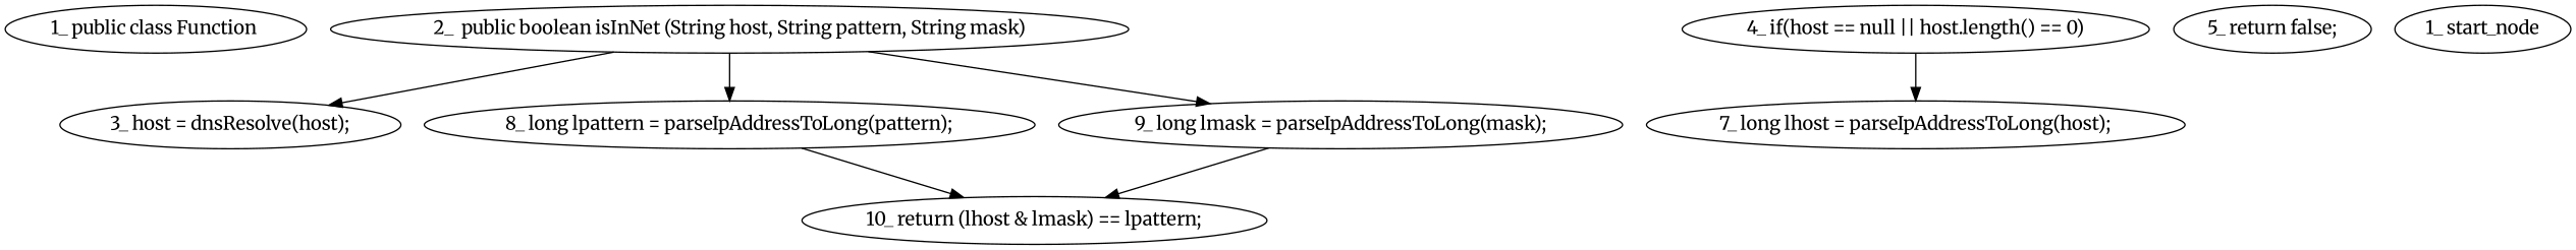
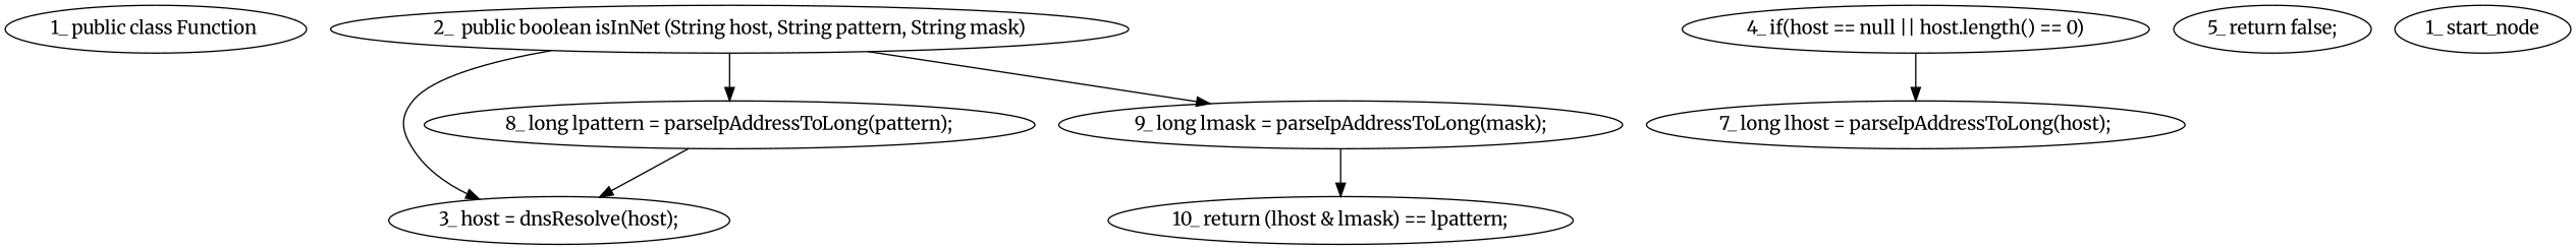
  digraph {
    fontname=Merriweather
    node [fontname=Merriweather type_label=expression_statement]
    edge [fontname=Merriweather used_def=host]
    n1 [label="1_\ public\ class\ Function\ " type_label=class_declaration]
    n2 [label="2_\ \ public\ boolean\ isInNet\ \(String\ host,\ String\ pattern,\ String\ mask\)" type_label=method_declaration]
    n3 [label="3_\ host\ =\ dnsResolve\(host\);"]
    n4 [label="8_\ long\ lpattern\ =\ parseIpAddressToLong\(pattern\);"]
    n5 [label="9_\ long\ lmask\ =\ parseIpAddressToLong\(mask\);"]
    n6 [label="10_\ return\ \(lhost\ \&\ lmask\)\ ==\ lpattern;" type_label=return]
    n7 [label="4_\ if\(host\ ==\ null\ \|\|\ host\.length\(\)\ ==\ 0\)" type_label=if]
    n8 [label="7_\ long\ lhost\ =\ parseIpAddressToLong\(host\);"]
    n9 [label="5_\ return\ false;" type_label=return]
    n10 [label="1_\ start_node" type_label=start]
    n2 -> n3
    n2 -> n4 [used_def=pattern]
    n2 -> n5 [used_def=mask]
-   n4 -> n6 [used_def=lpattern]
+   n4 -> n3 [used_def=lpattern]
    n5 -> n6 [used_def=lmask]
    n7 -> n8
  }
